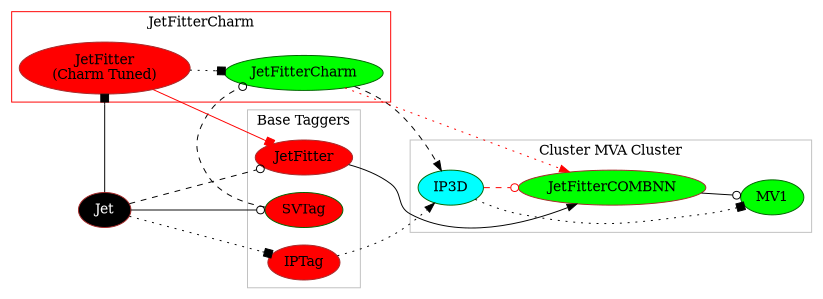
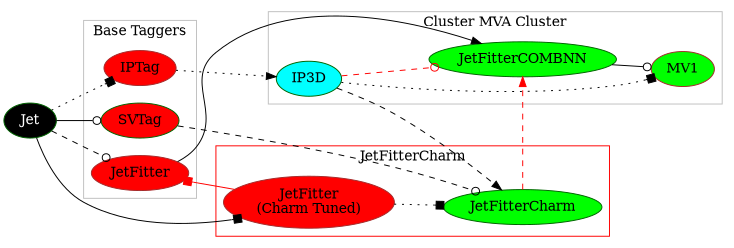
  digraph {
    rankdir=LR
    node [color=darkgreen fillcolor=red style=filled]
    edge [arrowhead=odot style=dotted weight=0]
    n1 [color=brown label=IPTag]
    n2 [label=SVTag]
    n3 [color=brown label=JetFitter]
    n4 [fillcolor=cyan label=IP3D]
-   n5 [fillcolor=green label=MV1]
-   n6 [color=brown fillcolor=green label=JetFitterCOMBNN]
+   n5 [color=brown fillcolor=green label=MV1]
+   n6 [fillcolor=green label=JetFitterCOMBNN]
    n7 [color=brown label="JetFitter\n(Charm Tuned)"]
    n8 [fillcolor=green label=JetFitterCharm]
-   n9 [color=brown fillcolor=black fontcolor=white label=Jet]
+   n9 [fillcolor=black fontcolor=white label=Jet]
    subgraph cluster_1 {
      color=gray
      label="Base Taggers"
      rank=same
      n1
      n2
      n3
    }
    subgraph cluster_2 {
      color=gray
      label="Cluster MVA Cluster"
      n4
      n5
      n6
    }
    subgraph cluster_3 {
      color=red
      label=JetFitterCharm
      n7
      n8
    }
    n1 -> n4 [arrowhead=normal weight=1]
    n2 -> n8 [style=dashed]
    n3 -> n6 [arrowhead=normal style=solid weight=1]
    n4 -> n5 [arrowhead=box weight=""]
    n4 -> n6 [color=red style=dashed weight=1]
-   n8 -> n4 [arrowhead=normal style=dashed]
+   n4 -> n8 [arrowhead=normal style=dashed]
    n6 -> n5 [style=solid weight=""]
    n7 -> n3 [arrowhead=box color=red style=solid]
    n7 -> n8 [arrowhead=box]
-   n8 -> n6 [arrowhead=normal color=red]
+   n8 -> n6 [arrowhead=normal color=red style=dashed]
    n9 -> n1 [arrowhead=box weight=""]
    n9 -> n2 [style=solid weight=""]
    n9 -> n3 [style=dashed weight=""]
    n9 -> n7 [arrowhead=box style=solid]
  }
